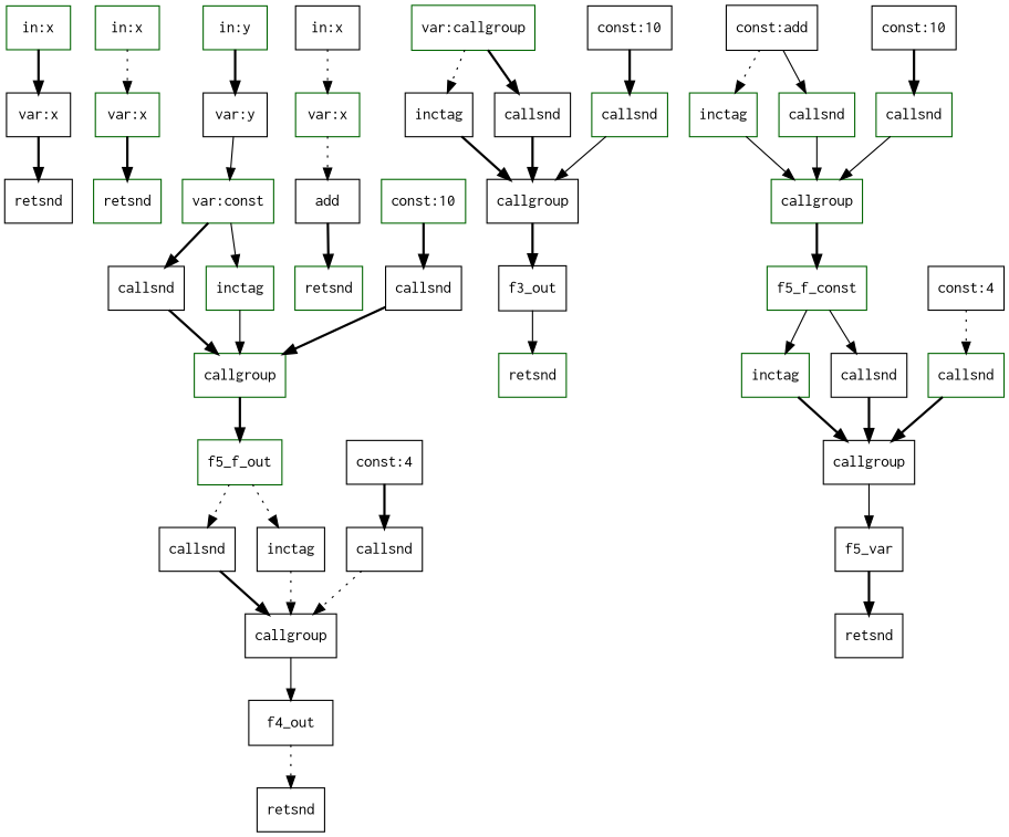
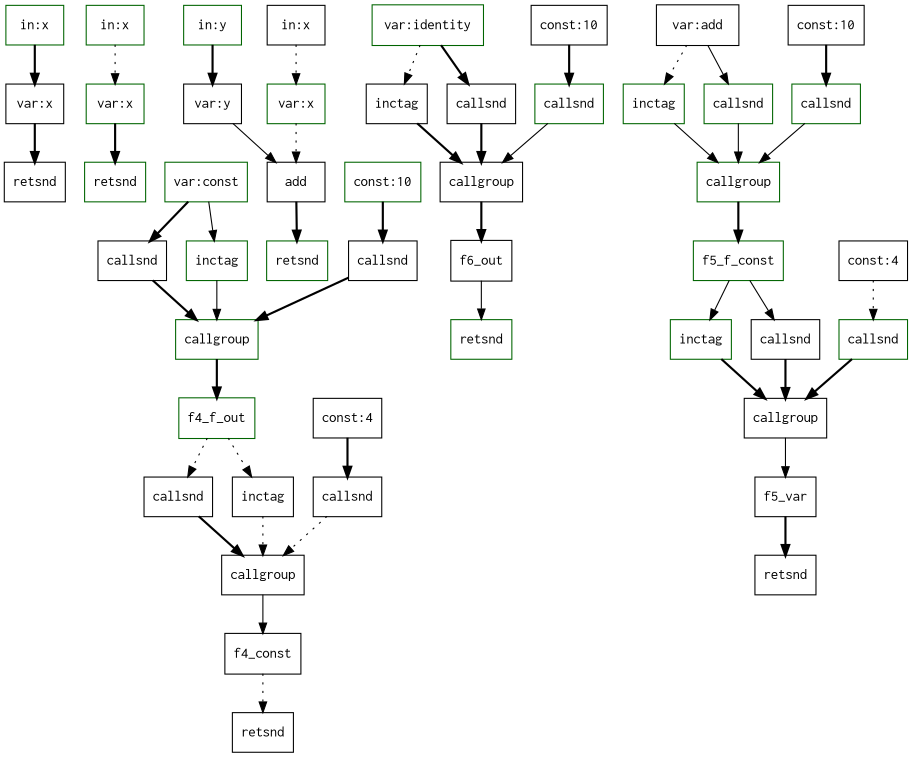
  digraph {
    node [color=black fontname=Courier shape=record]
    edge [style=bold]
    n1 [color=darkgreen label="in:x"]
    n2 [label="var:x"]
    n3 [label=retsnd]
    n4 [color=darkgreen label="in:x"]
    n5 [color=darkgreen label="var:x"]
    n6 [color=darkgreen label=retsnd]
    n7 [color=darkgreen label="in:y"]
    n8 [label="var:y"]
    n9 [label=add]
    n10 [label="in:x"]
    n11 [color=darkgreen label="var:x"]
    n12 [color=darkgreen label=retsnd]
-   n13 [color=darkgreen label="var:callgroup"]
+   n13 [color=darkgreen label="var:identity"]
    n14 [label=inctag]
    n15 [label=callsnd]
    n16 [label=callgroup]
    n17 [label="const:10"]
    n18 [color=darkgreen label=callsnd]
-   f3_out
+   f3_out [label=f6_out]
    n20 [color=darkgreen label=retsnd]
    n21 [color=darkgreen label="var:const"]
    n22 [color=darkgreen label=inctag]
    n23 [label=callsnd]
    n24 [color=darkgreen label=callgroup]
    n25 [color=darkgreen label="const:10"]
    n26 [label=callsnd]
-   f4_f_out [color=darkgreen label=f5_f_out]
+   f4_f_out [color=darkgreen]
    n28 [label=inctag]
    n29 [label=callsnd]
    n30 [label=callgroup]
    n31 [label="const:4"]
    n32 [label=callsnd]
-   f4_out
+   f4_out [label=f4_const]
    n34 [label=retsnd]
-   n35 [label="const:add"]
+   n35 [label="var:add"]
    n36 [color=darkgreen label=inctag]
    n37 [color=darkgreen label=callsnd]
    n38 [color=darkgreen label=callgroup]
    n39 [label="const:10"]
    n40 [color=darkgreen label=callsnd]
    n41 [color=darkgreen label=f5_f_const]
    n42 [color=darkgreen label=inctag]
    n43 [label=callsnd]
    n44 [label=callgroup]
    n45 [label="const:4"]
    n46 [color=darkgreen label=callsnd]
    n47 [label=f5_var]
    n48 [label=retsnd]
    n1 -> n2
    n2 -> n3
    n4 -> n5 [style=dotted]
    n5 -> n6
    n7 -> n8
-   n8 -> n21 [style=solid]
+   n8 -> n9 [style=solid]
    n9 -> n12
    n10 -> n11 [style=dotted]
    n11 -> n9 [style=dotted]
    n13 -> n14 [style=dotted]
    n13 -> n15
    n14 -> n16
    n15 -> n16
    n16 -> f3_out
    n17 -> n18
    n18 -> n16 [style=solid]
    f3_out -> n20 [style=solid]
    n21 -> n22 [style=solid]
    n21 -> n23
    n22 -> n24 [style=solid]
    n23 -> n24
    n24 -> f4_f_out
    n25 -> n26
    n26 -> n24
    f4_f_out -> n28 [style=dotted]
    f4_f_out -> n29 [style=dotted]
    n28 -> n30 [style=dotted]
    n29 -> n30
    n30 -> f4_out [style=solid]
    n31 -> n32
    n32 -> n30 [style=dotted]
    f4_out -> n34 [style=dotted]
    n35 -> n36 [style=dotted]
    n35 -> n37 [style=solid]
    n36 -> n38 [style=solid]
    n37 -> n38 [style=solid]
    n38 -> n41
    n39 -> n40
    n40 -> n38 [style=solid]
    n41 -> n42 [style=solid]
    n41 -> n43 [style=solid]
    n42 -> n44
    n43 -> n44
    n44 -> n47 [style=solid]
    n45 -> n46 [style=dotted]
    n46 -> n44
    n47 -> n48
  }
